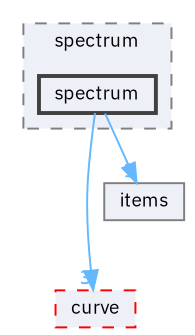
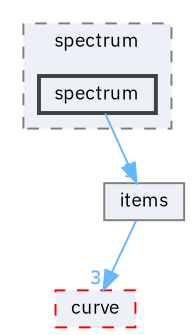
  digraph {
    compound=true
    fontname="IBM Plex Sans"
    node [fillcolor="#edf0f7" fontname="IBM Plex Sans" fontsize=10 shape=box]
    edge [color=steelblue1 fontcolor=steelblue1 fontname="IBM Plex Sans" fontsize=10 labeldistance=1.5 labelfontname=Helvetica labelfontsize=10]
    n1 [color=grey25 height=0.2 label=spectrum style="filled,bold" width=0.4]
    n2 [color=red height=0.2 label=curve style="filled,dashed" width=0.4]
    n3 [color=grey50 height=0.2 label=items style=filled width=0.4]
    subgraph cluster_1 {
      bgcolor="#edf0f7"
      fontsize=10
      label=spectrum
      pencolor=grey50
      style="filled,dashed"
      n1
    }
-   n1 -> n2 [headlabel=3]
+   n3 -> n2 [headlabel=3]
    n1 -> n3 [headlabel=1]
  }
